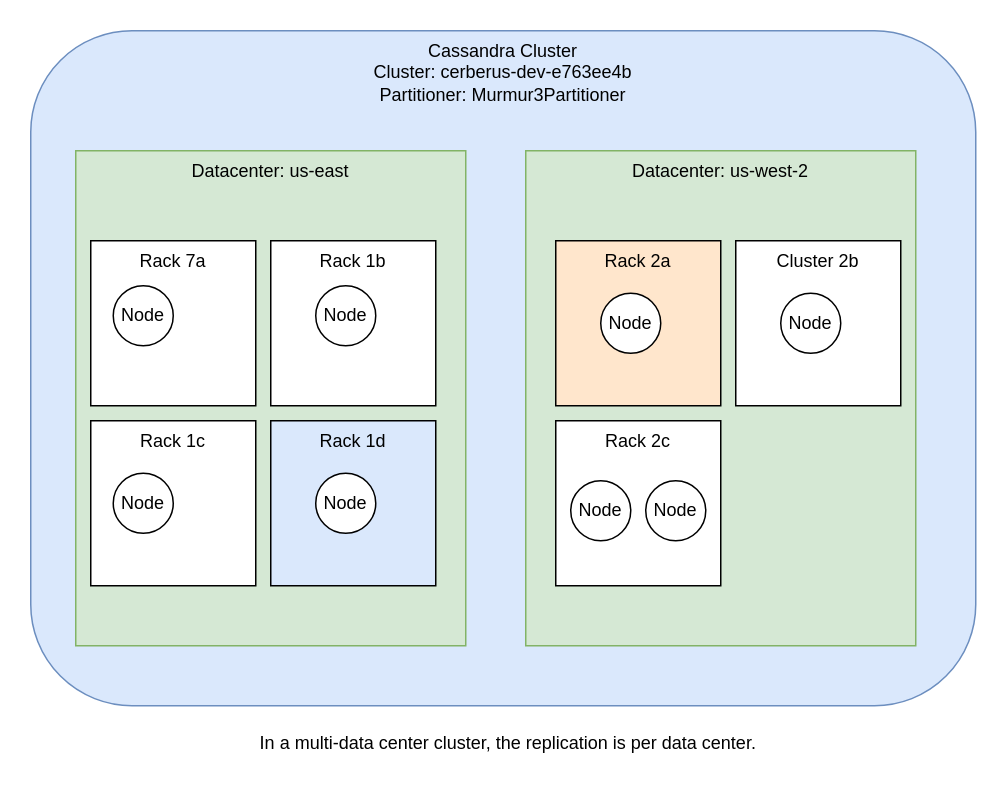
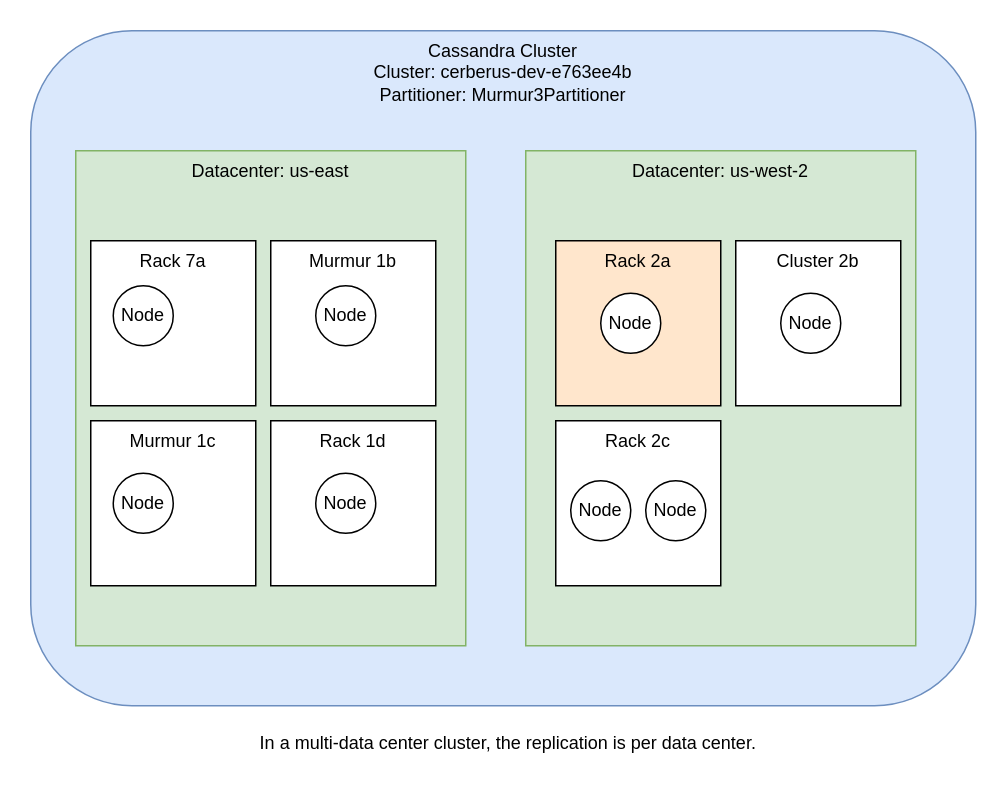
  <mxCell id="0" />
  <mxCell id="1" parent="0" />
  <mxCell id="2" value="Cassandra Cluster&lt;br&gt;&lt;div&gt;Cluster: cerberus-dev-e763ee4b&lt;/div&gt;&lt;div&gt;Partitioner: Murmur3Partitioner&lt;/div&gt;" style="rounded=1;whiteSpace=wrap;html=1;verticalAlign=top;fillColor=#dae8fc;strokeColor=#6c8ebf;" parent="1" vertex="1"><mxGeometry x="20" y="20" width="630" height="450" as="geometry" /></mxCell>
  <mxCell id="3" value="Datacenter: us-east" style="rounded=0;whiteSpace=wrap;html=1;verticalAlign=top;fillColor=#d5e8d4;strokeColor=#82b366;" parent="1" vertex="1"><mxGeometry x="50" y="100" width="260" height="330" as="geometry" /></mxCell>
  <mxCell id="4" value="Datacenter: us-west-2" style="rounded=0;whiteSpace=wrap;html=1;verticalAlign=top;fillColor=#d5e8d4;strokeColor=#82b366;" parent="1" vertex="1"><mxGeometry x="350" y="100" width="260" height="330" as="geometry" /></mxCell>
  <mxCell id="5" value="Rack 7a" style="rounded=0;whiteSpace=wrap;html=1;verticalAlign=top;" parent="1" vertex="1"><mxGeometry x="60" y="160" width="110" height="110" as="geometry" /></mxCell>
- <mxCell id="6" value="Rack 1b" style="rounded=0;whiteSpace=wrap;html=1;verticalAlign=top;" parent="1" vertex="1"><mxGeometry x="180" y="160" width="110" height="110" as="geometry" /></mxCell>
- <mxCell id="7" value="Rack 1c" style="rounded=0;whiteSpace=wrap;html=1;verticalAlign=top;" parent="1" vertex="1"><mxGeometry x="60" y="280" width="110" height="110" as="geometry" /></mxCell>
- <mxCell id="8" value="Rack 1d" style="rounded=0;whiteSpace=wrap;html=1;verticalAlign=top;fillColor=#dae8fc;" parent="1" vertex="1"><mxGeometry x="180" y="280" width="110" height="110" as="geometry" /></mxCell>
+ <mxCell id="6" value="Murmur 1b" style="rounded=0;whiteSpace=wrap;html=1;verticalAlign=top;" parent="1" vertex="1"><mxGeometry x="180" y="160" width="110" height="110" as="geometry" /></mxCell>
+ <mxCell id="7" value="Murmur 1c" style="rounded=0;whiteSpace=wrap;html=1;verticalAlign=top;" parent="1" vertex="1"><mxGeometry x="60" y="280" width="110" height="110" as="geometry" /></mxCell>
+ <mxCell id="8" value="Rack 1d" style="rounded=0;whiteSpace=wrap;html=1;verticalAlign=top;" parent="1" vertex="1"><mxGeometry x="180" y="280" width="110" height="110" as="geometry" /></mxCell>
  <mxCell id="9" value="Rack 2a" style="rounded=0;whiteSpace=wrap;html=1;verticalAlign=top;fillColor=#ffe6cc;" parent="1" vertex="1"><mxGeometry x="370" y="160" width="110" height="110" as="geometry" /></mxCell>
  <mxCell id="10" value="Cluster 2b" style="rounded=0;whiteSpace=wrap;html=1;verticalAlign=top;" parent="1" vertex="1"><mxGeometry x="490" y="160" width="110" height="110" as="geometry" /></mxCell>
  <mxCell id="11" value="Rack 2c" style="rounded=0;whiteSpace=wrap;html=1;verticalAlign=top;" parent="1" vertex="1"><mxGeometry x="370" y="280" width="110" height="110" as="geometry" /></mxCell>
  <mxCell id="12" value="Node" style="ellipse;whiteSpace=wrap;html=1;aspect=fixed;" parent="1" vertex="1"><mxGeometry x="75" y="190" width="40" height="40" as="geometry" /></mxCell>
  <mxCell id="13" value="Node" style="ellipse;whiteSpace=wrap;html=1;aspect=fixed;" parent="1" vertex="1"><mxGeometry x="210" y="190" width="40" height="40" as="geometry" /></mxCell>
  <mxCell id="14" value="Node" style="ellipse;whiteSpace=wrap;html=1;aspect=fixed;" parent="1" vertex="1"><mxGeometry x="75" y="315" width="40" height="40" as="geometry" /></mxCell>
  <mxCell id="15" value="Node" style="ellipse;whiteSpace=wrap;html=1;aspect=fixed;" parent="1" vertex="1"><mxGeometry x="210" y="315" width="40" height="40" as="geometry" /></mxCell>
  <mxCell id="16" value="Node" style="ellipse;whiteSpace=wrap;html=1;aspect=fixed;" parent="1" vertex="1"><mxGeometry x="400" y="195" width="40" height="40" as="geometry" /></mxCell>
  <mxCell id="17" value="Node" style="ellipse;whiteSpace=wrap;html=1;aspect=fixed;" parent="1" vertex="1"><mxGeometry x="520" y="195" width="40" height="40" as="geometry" /></mxCell>
  <mxCell id="18" value="Node" style="ellipse;whiteSpace=wrap;html=1;aspect=fixed;" parent="1" vertex="1"><mxGeometry x="380" y="320" width="40" height="40" as="geometry" /></mxCell>
  <mxCell id="19" value="Node" style="ellipse;whiteSpace=wrap;html=1;aspect=fixed;" parent="1" vertex="1"><mxGeometry x="430" y="320" width="40" height="40" as="geometry" /></mxCell>
  <mxCell id="20" value="In a multi-data center cluster, the replication is per data center." style="text;html=1;align=center;verticalAlign=middle;resizable=0;points=[];autosize=1;strokeColor=none;fillColor=none;" parent="1" vertex="1"><mxGeometry x="163" y="480" width="350" height="30" as="geometry" /></mxCell>
